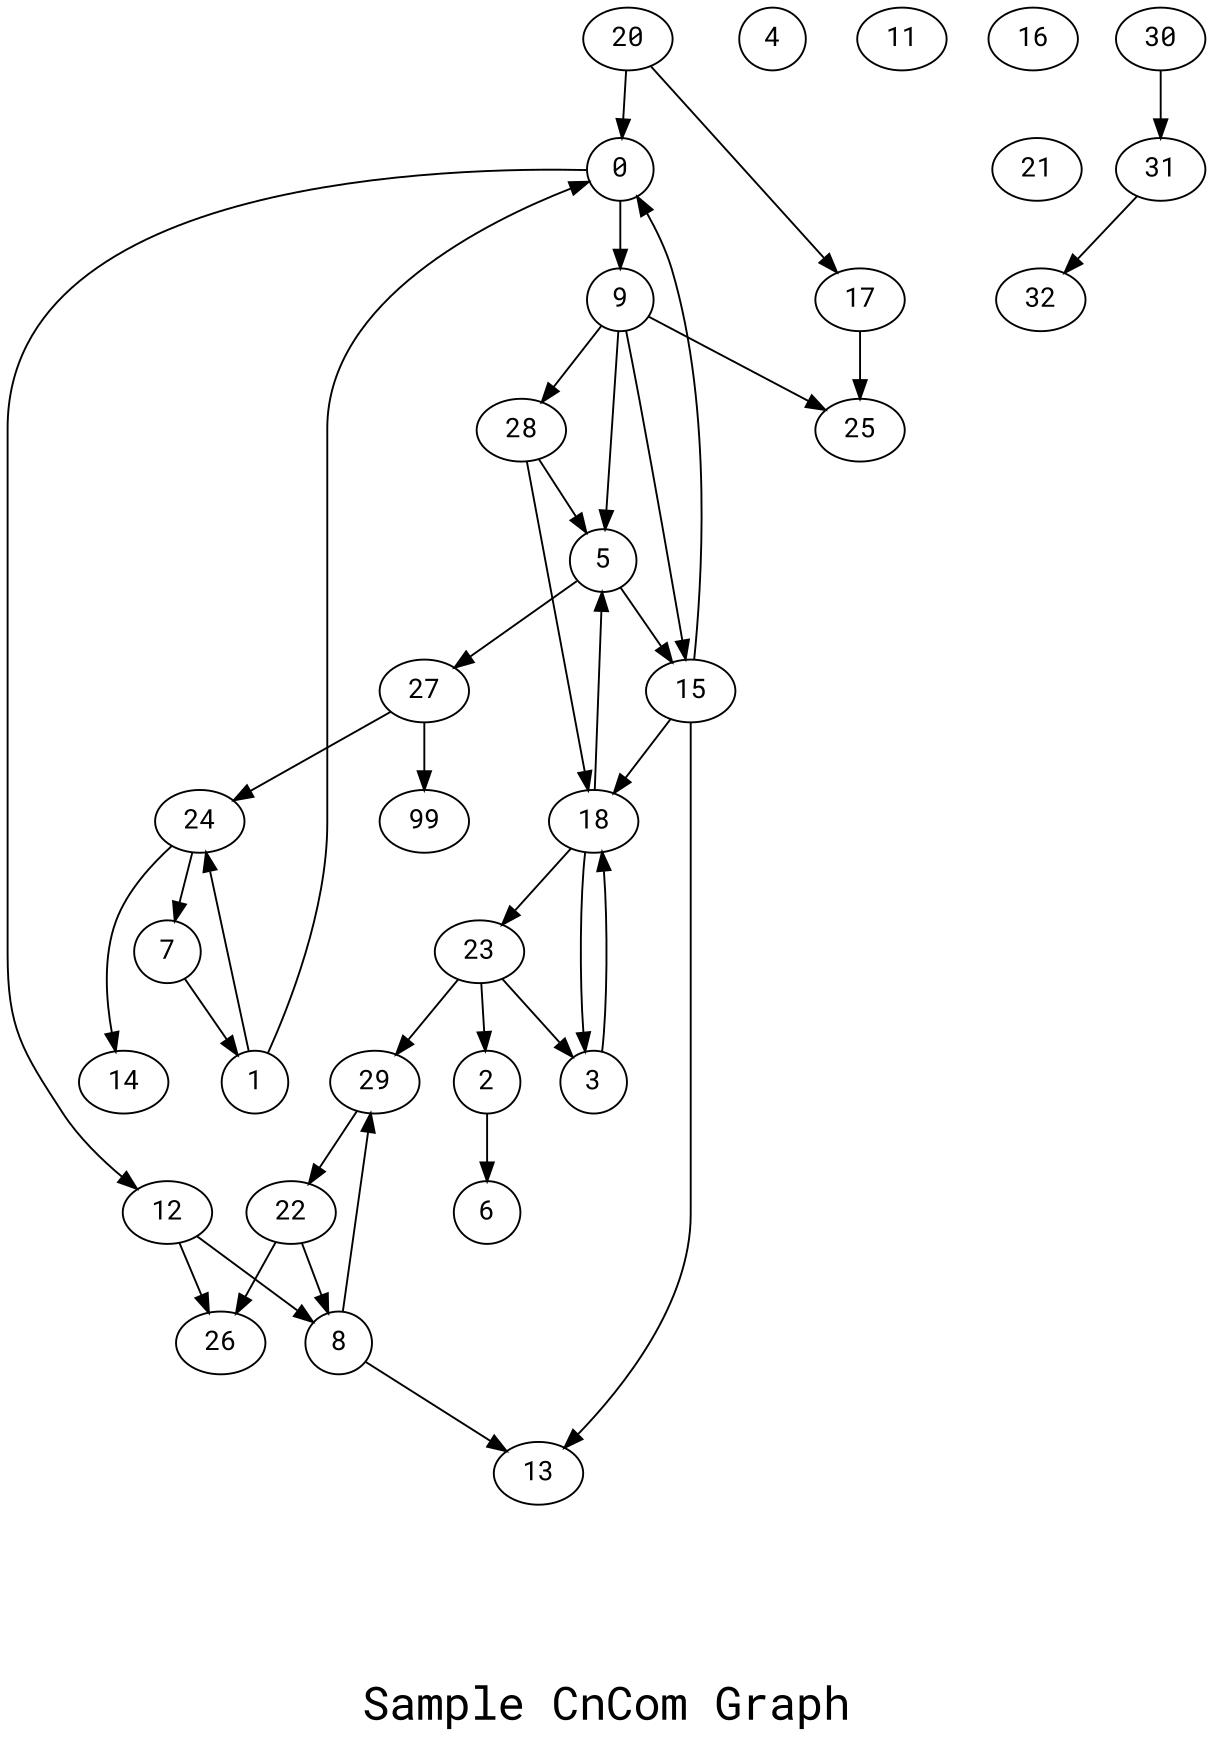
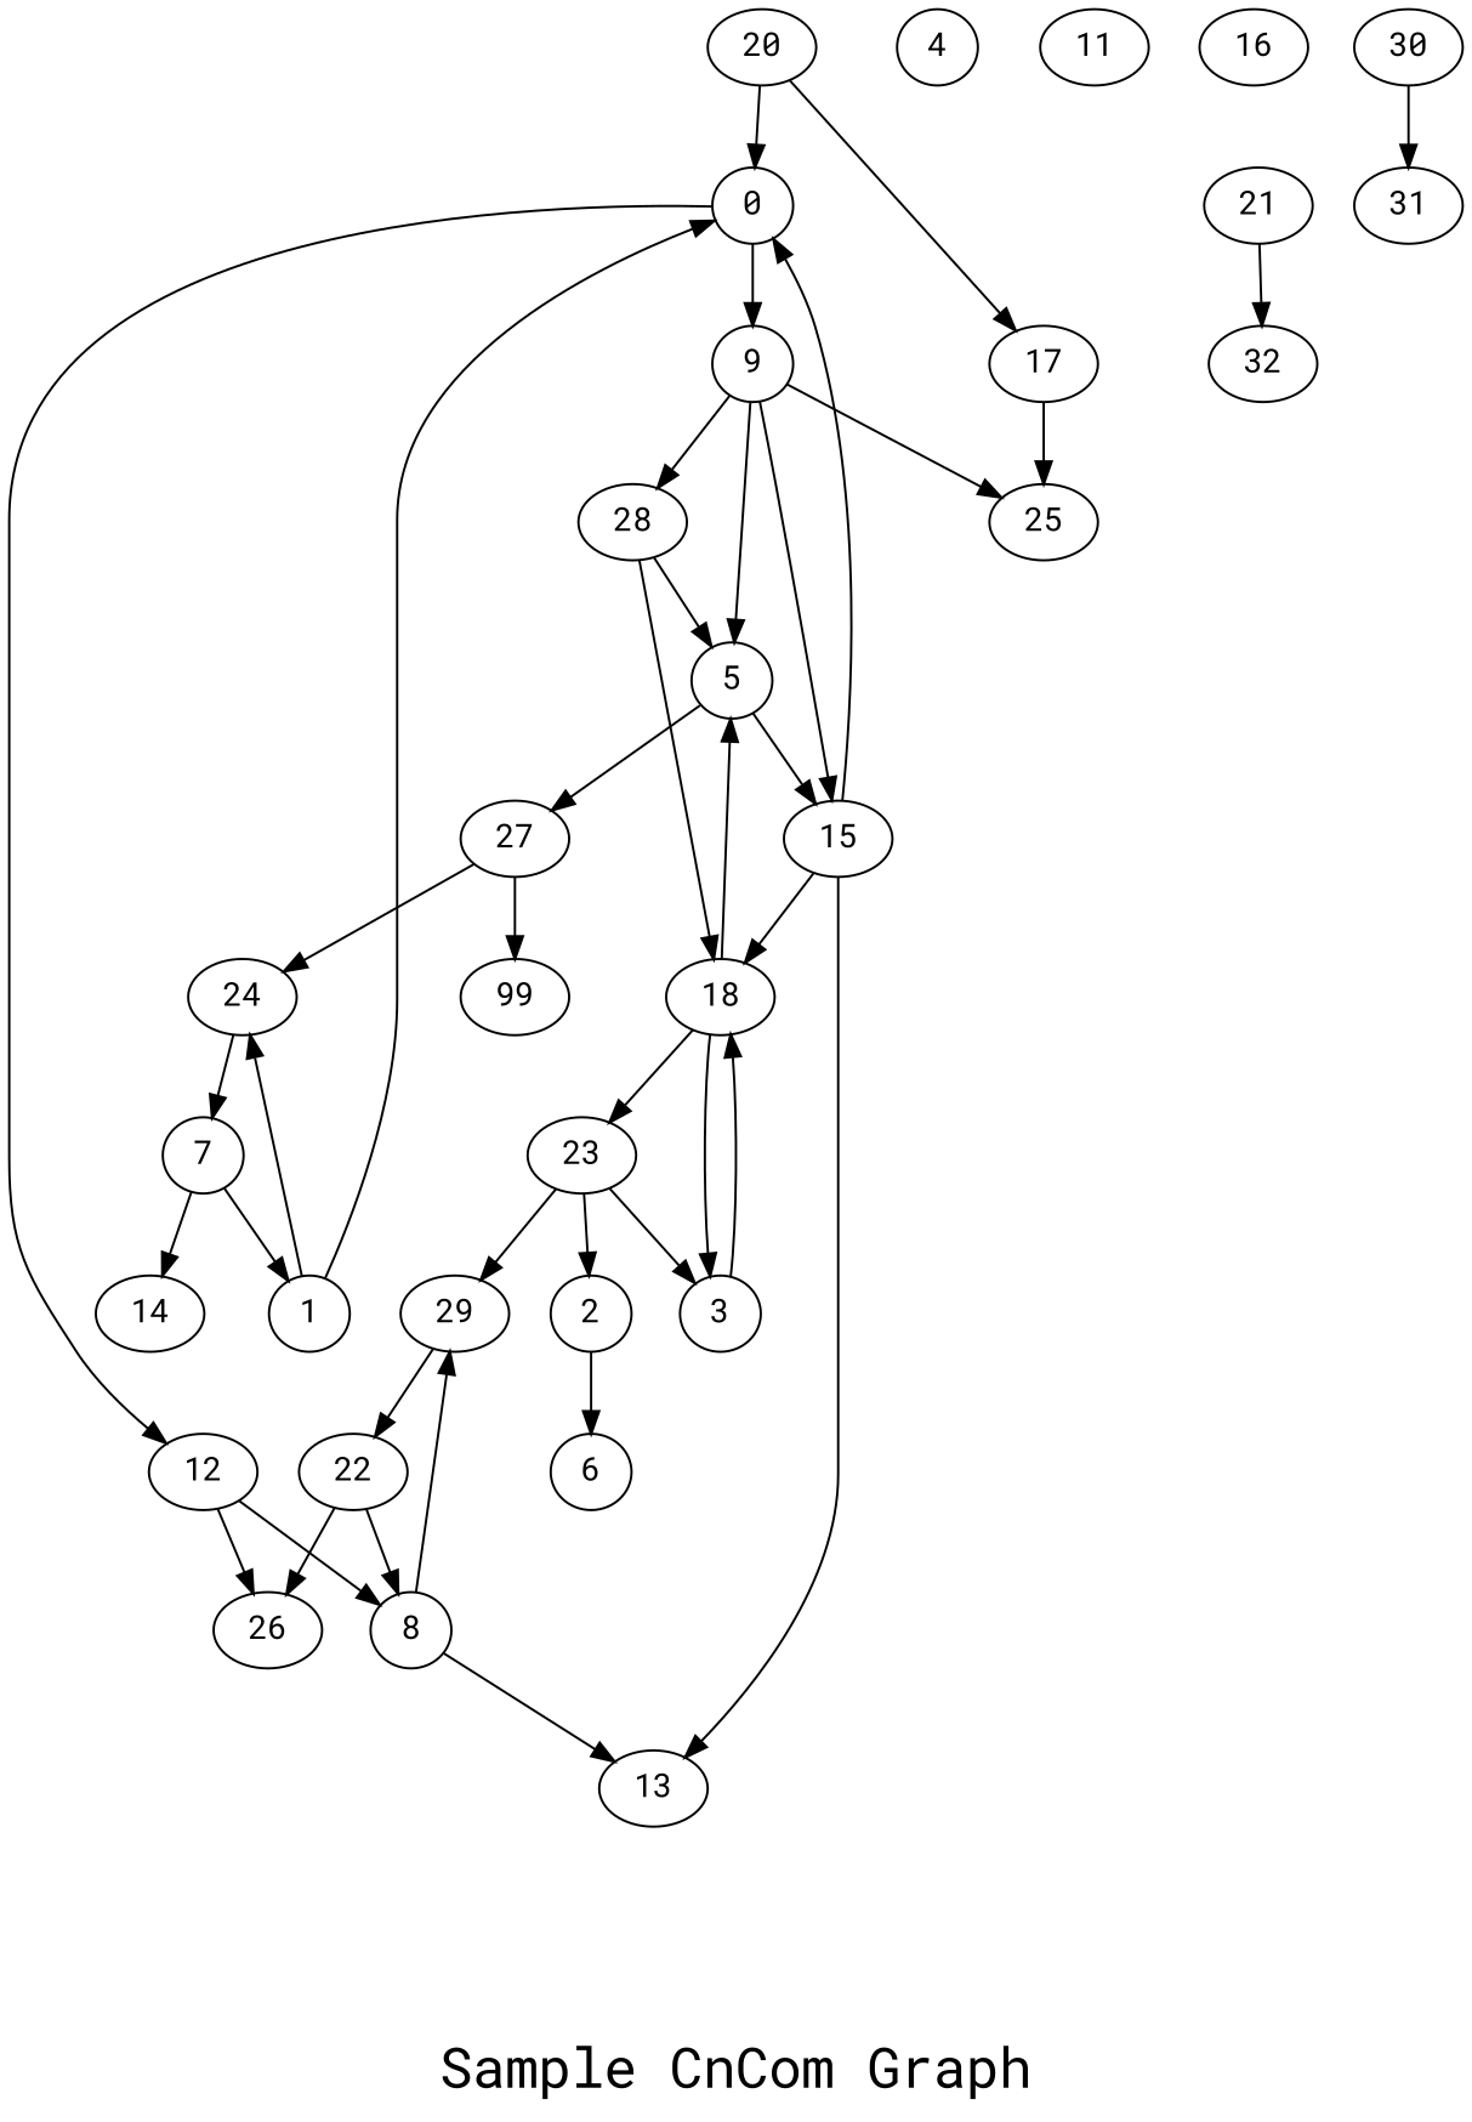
  digraph {
    fontname="Roboto Mono"
    fontsize=24
    label="\nSample CnCom Graph\n"
    splines=true
    node [fontname="Roboto Mono" shape=ellipse]
    edge [fontname="Roboto Mono"]
    n1 [height=0.3 label=0 width=0.3]
    n2 [height=0.3 label=9 width=0.3]
    n3 [height=0.3 label=12 width=0.3]
    n4 [height=0.3 label=5 width=0.3]
    n5 [height=0.3 label=15 width=0.3]
    n6 [height=0.3 label=25 width=0.3]
    n7 [height=0.3 label=28 width=0.3]
    n8 [height=0.3 label=8 width=0.3]
    n9 [height=0.3 label=26 width=0.3]
    n10 [height=0.3 label=1 width=0.3]
    n11 [height=0.3 label=24 width=0.3]
    n12 [height=0.3 label=7 width=0.3]
    n13 [height=0.3 label=14 width=0.3]
    n14 [height=0.3 label=2 width=0.3]
    n15 [height=0.3 label=6 width=0.3]
    n16 [height=0.3 label=3 width=0.3]
    n17 [height=0.3 label=18 width=0.3]
    n18 [height=0.3 label=23 width=0.3]
    n19 [height=0.3 label=4 width=0.3]
    n20 [height=0.3 label=27 width=0.3]
    n21 [height=0.3 label=13 width=0.3]
    n22 [height=0.3 label=99 width=0.3]
    n23 [height=0.3 label=29 width=0.3]
    n24 [height=0.3 label=22 width=0.3]
    n25 [height=0.3 label=11 width=0.3]
    n26 [height=0.3 label=16 width=0.3]
    n27 [height=0.3 label=17 width=0.3]
    n28 [height=0.3 label=20 width=0.3]
    n29 [height=0.3 label=21 width=0.3]
    n30 [height=0.3 label=30 width=0.3]
    n31 [height=0.3 label=31 width=0.3]
    n32 [height=0.3 label=32 width=0.3]
    n1 -> n2
    n1 -> n3
    n2 -> n4
    n2 -> n5
    n2 -> n6
    n2 -> n7
    n3 -> n8
    n3 -> n9
    n4 -> n5
    n4 -> n20
    n5 -> n1
    n5 -> n17
    n5 -> n21
    n7 -> n4
    n7 -> n17
    n8 -> n21
    n8 -> n23
    n10 -> n1
    n10 -> n11
    n11 -> n12
-   n11 -> n13
+   n12 -> n13
    n12 -> n10
    n14 -> n15
    n16 -> n17
    n17 -> n4
    n17 -> n16
    n17 -> n18
    n18 -> n14
    n18 -> n16
    n18 -> n23
    n20 -> n11
    n20 -> n22
    n23 -> n24
    n24 -> n8
    n24 -> n9
    n27 -> n6
    n28 -> n1
    n28 -> n27
    n30 -> n31
-   n31 -> n32
+   n29 -> n32
  }
